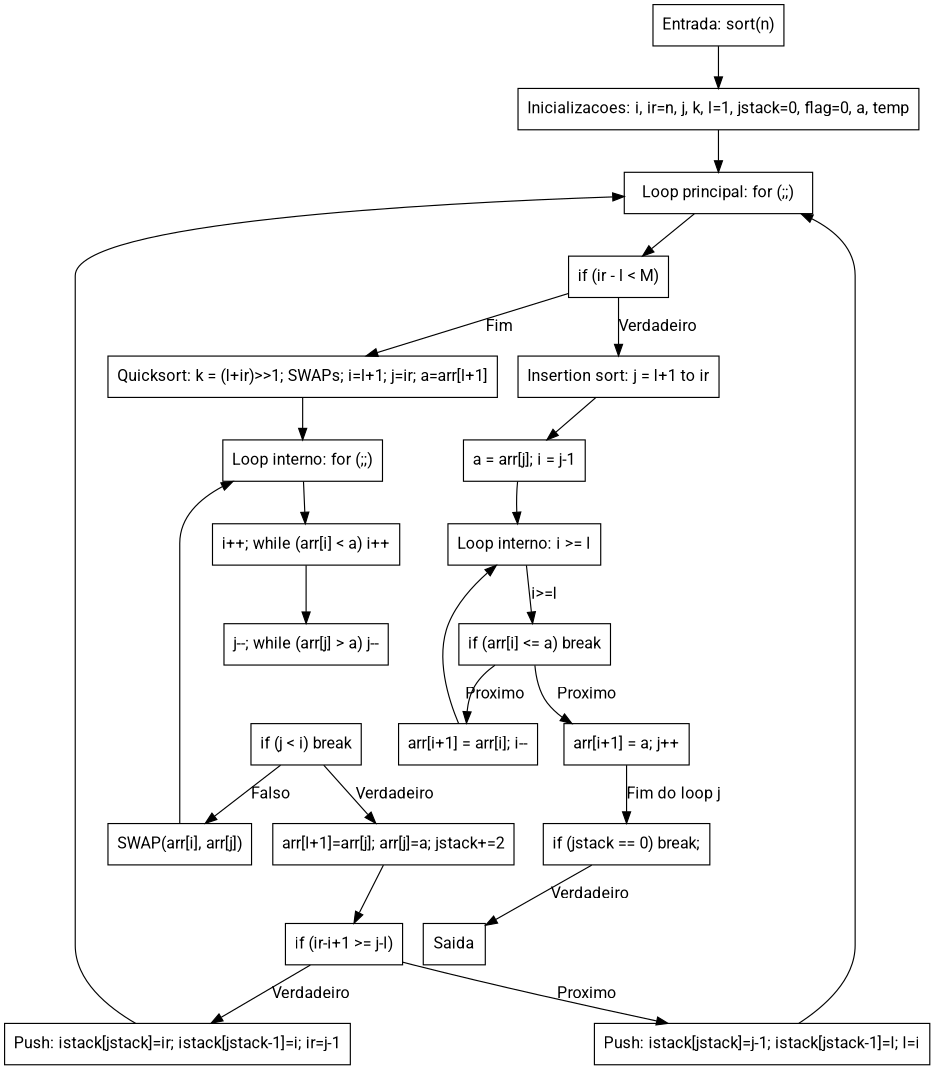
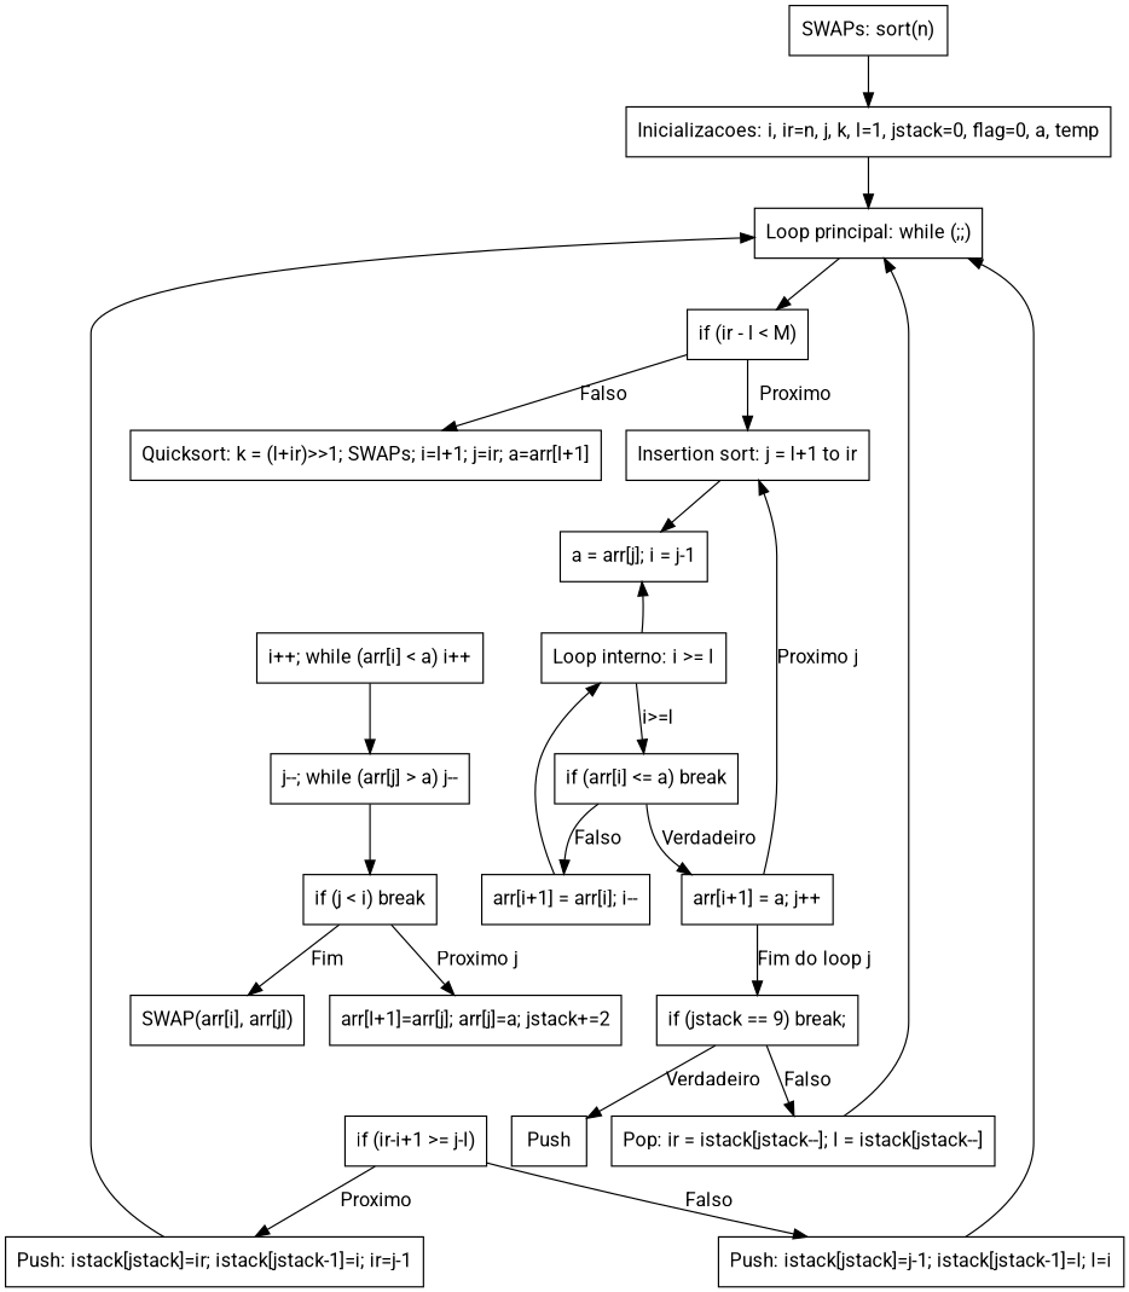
  digraph {
    fontname=Roboto
    node [fontname=Roboto shape=box]
    edge [fontname=Roboto]
-   n1 [label="Entrada: sort(n)"]
+   n1 [label="SWAPs: sort(n)"]
    n2 [label="Inicializacoes: i, ir=n, j, k, l=1, jstack=0, flag=0, a, temp"]
-   n3 [label="Loop principal: for (;;)"]
-   n4 [label=Saida]
+   n3 [label="Loop principal: while (;;)"]
+   n4 [label=Push]
    n5 [label="if (ir - l < M)"]
    n6 [label="Insertion sort: j = l+1 to ir"]
    n7 [label="Quicksort: k = (l+ir)>>1; SWAPs; i=l+1; j=ir; a=arr[l+1]"]
    n8 [label="a = arr[j]; i = j-1"]
-   n9 [label="Loop interno: for (;;)"]
    n10 [label="Loop interno: i >= l"]
    n11 [label="if (arr[i] <= a) break"]
    n12 [label="arr[i+1] = a; j++"]
    n13 [label="arr[i+1] = arr[i]; i--"]
-   n14 [label="if (jstack == 0) break;"]
+   n14 [label="if (jstack == 9) break;"]
+   n15 [label="Pop: ir = istack[jstack--]; l = istack[jstack--]"]
    n16 [label="i++; while (arr[i] < a) i++"]
    n17 [label="j--; while (arr[j] > a) j--"]
    n18 [label="if (j < i) break"]
    n19 [label="SWAP(arr[i], arr[j])"]
    n20 [label="arr[l+1]=arr[j]; arr[j]=a; jstack+=2"]
    n21 [label="if (ir-i+1 >= j-l)"]
    n22 [label="Push: istack[jstack]=ir; istack[jstack-1]=i; ir=j-1"]
    n23 [label="Push: istack[jstack]=j-1; istack[jstack-1]=l; l=i"]
    n1 -> n2
    n2 -> n3
    n3 -> n5
-   n5 -> n6 [label=Verdadeiro]
-   n5 -> n7 [label=Fim]
+   n5 -> n6 [label=Proximo]
+   n5 -> n7 [label=Falso]
    n6 -> n8
-   n7 -> n9
-   n8 -> n10
-   n9 -> n16
+   n10 -> n8
    n10 -> n11 [label="i>=l"]
-   n11 -> n12 [label=Proximo]
-   n11 -> n13 [label=Proximo]
+   n11 -> n12 [label=Verdadeiro]
+   n11 -> n13 [label=Falso]
+   n12 -> n6 [label="Proximo j"]
    n12 -> n14 [label="Fim do loop j"]
    n13 -> n10
    n14 -> n4 [label=Verdadeiro]
+   n14 -> n15 [label=Falso]
+   n15 -> n3
    n16 -> n17
-   n18 -> n19 [label=Falso]
-   n18 -> n20 [label=Verdadeiro]
-   n19 -> n9
-   n20 -> n21
-   n21 -> n22 [label=Verdadeiro]
-   n21 -> n23 [label=Proximo]
+   n17 -> n18
+   n18 -> n19 [label=Fim]
+   n18 -> n20 [label="Proximo j"]
+   n21 -> n22 [label=Proximo]
+   n21 -> n23 [label=Falso]
    n22 -> n3
    n23 -> n3
  }
